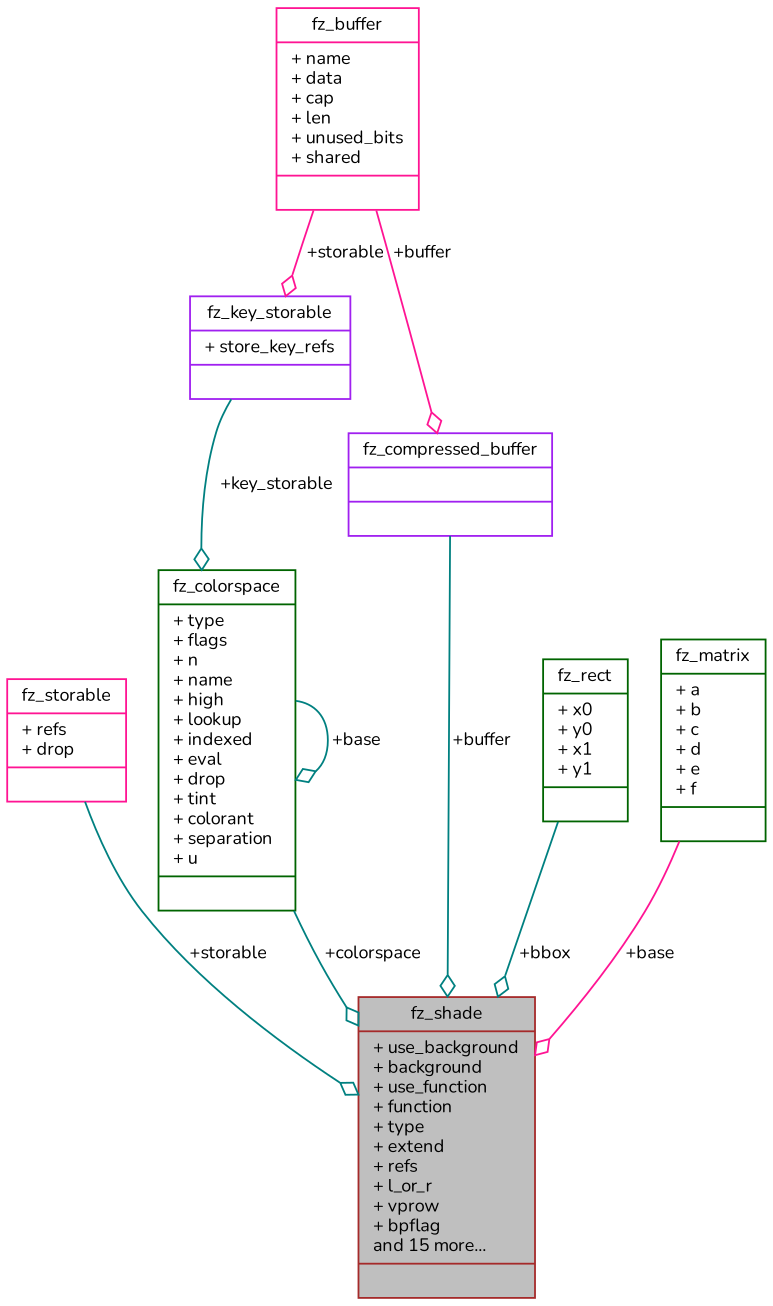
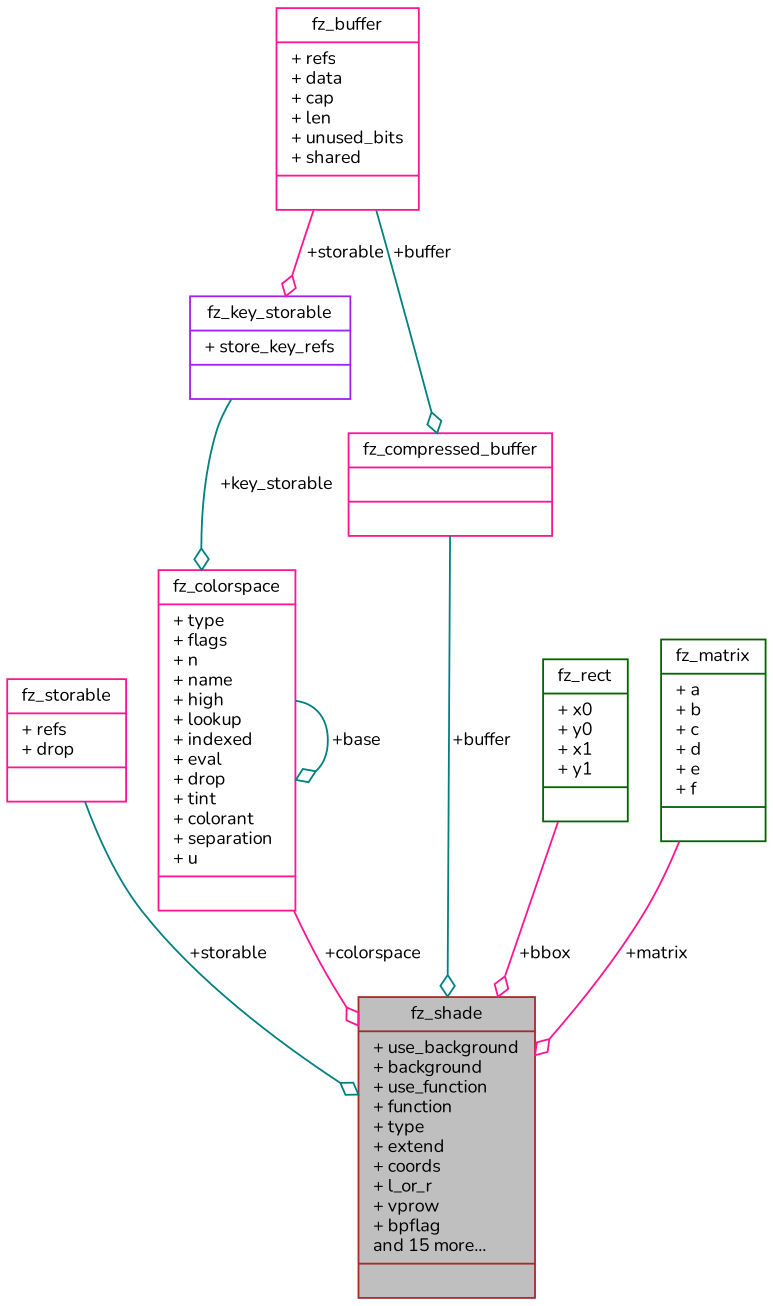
  digraph {
    fontname=Nunito
    node [color=deeppink fillcolor=white fontname=Nunito fontsize=10 shape=record style=filled]
    edge [arrowhead=odiamond color=teal fontname=Nunito fontsize=10 labelfontname=Helvetica labelfontsize=10 style=solid]
-   n1 [color=brown fillcolor=grey75 fontcolor=black height=0.2 label="{fz_shade\n|+ use_background\l+ background\l+ use_function\l+ function\l+ type\l+ extend\l+ refs\l+ l_or_r\l+ vprow\l+ bpflag\land 15 more...\l|}" width=0.4]
+   n1 [color=brown fillcolor=grey75 fontcolor=black height=0.2 label="{fz_shade\n|+ use_background\l+ background\l+ use_function\l+ function\l+ type\l+ extend\l+ coords\l+ l_or_r\l+ vprow\l+ bpflag\land 15 more...\l|}" width=0.4]
    n2 [height=0.2 label="{fz_storable\n|+ refs\l+ drop\l|}" width=0.4]
    n3 [color=purple height=0.2 label="{fz_key_storable\n|+ store_key_refs\l|}" width=0.4]
-   n4 [color=darkgreen height=0.2 label="{fz_colorspace\n|+ type\l+ flags\l+ n\l+ name\l+ high\l+ lookup\l+ indexed\l+ eval\l+ drop\l+ tint\l+ colorant\l+ separation\l+ u\l|}" width=0.4]
+   n4 [height=0.2 label="{fz_colorspace\n|+ type\l+ flags\l+ n\l+ name\l+ high\l+ lookup\l+ indexed\l+ eval\l+ drop\l+ tint\l+ colorant\l+ separation\l+ u\l|}" width=0.4]
    n5 [color=darkgreen height=0.2 label="{fz_rect\n|+ x0\l+ y0\l+ x1\l+ y1\l|}" width=0.4]
    n6 [color=darkgreen height=0.2 label="{fz_matrix\n|+ a\l+ b\l+ c\l+ d\l+ e\l+ f\l|}" width=0.4]
-   n7 [color=purple height=0.2 label="{fz_compressed_buffer\n||}" width=0.4]
-   n8 [height=0.2 label="{fz_buffer\n|+ name\l+ data\l+ cap\l+ len\l+ unused_bits\l+ shared\l|}" width=0.4]
+   n7 [height=0.2 label="{fz_compressed_buffer\n||}" width=0.4]
+   n8 [height=0.2 label="{fz_buffer\n|+ refs\l+ data\l+ cap\l+ len\l+ unused_bits\l+ shared\l|}" width=0.4]
    n2 -> n1 [label=" +storable"]
    n3 -> n4 [label=" +key_storable"]
-   n4 -> n1 [label=" +colorspace"]
+   n4 -> n1 [color=deeppink label=" +colorspace"]
    n4 -> n4 [label=" +base"]
-   n5 -> n1 [label=" +bbox"]
-   n6 -> n1 [color=deeppink label=" +base"]
+   n5 -> n1 [color=deeppink label=" +bbox"]
+   n6 -> n1 [color=deeppink label=" +matrix"]
    n7 -> n1 [label=" +buffer"]
    n8 -> n3 [color=deeppink label=" +storable"]
-   n8 -> n7 [color=deeppink label=" +buffer"]
+   n8 -> n7 [label=" +buffer"]
  }
